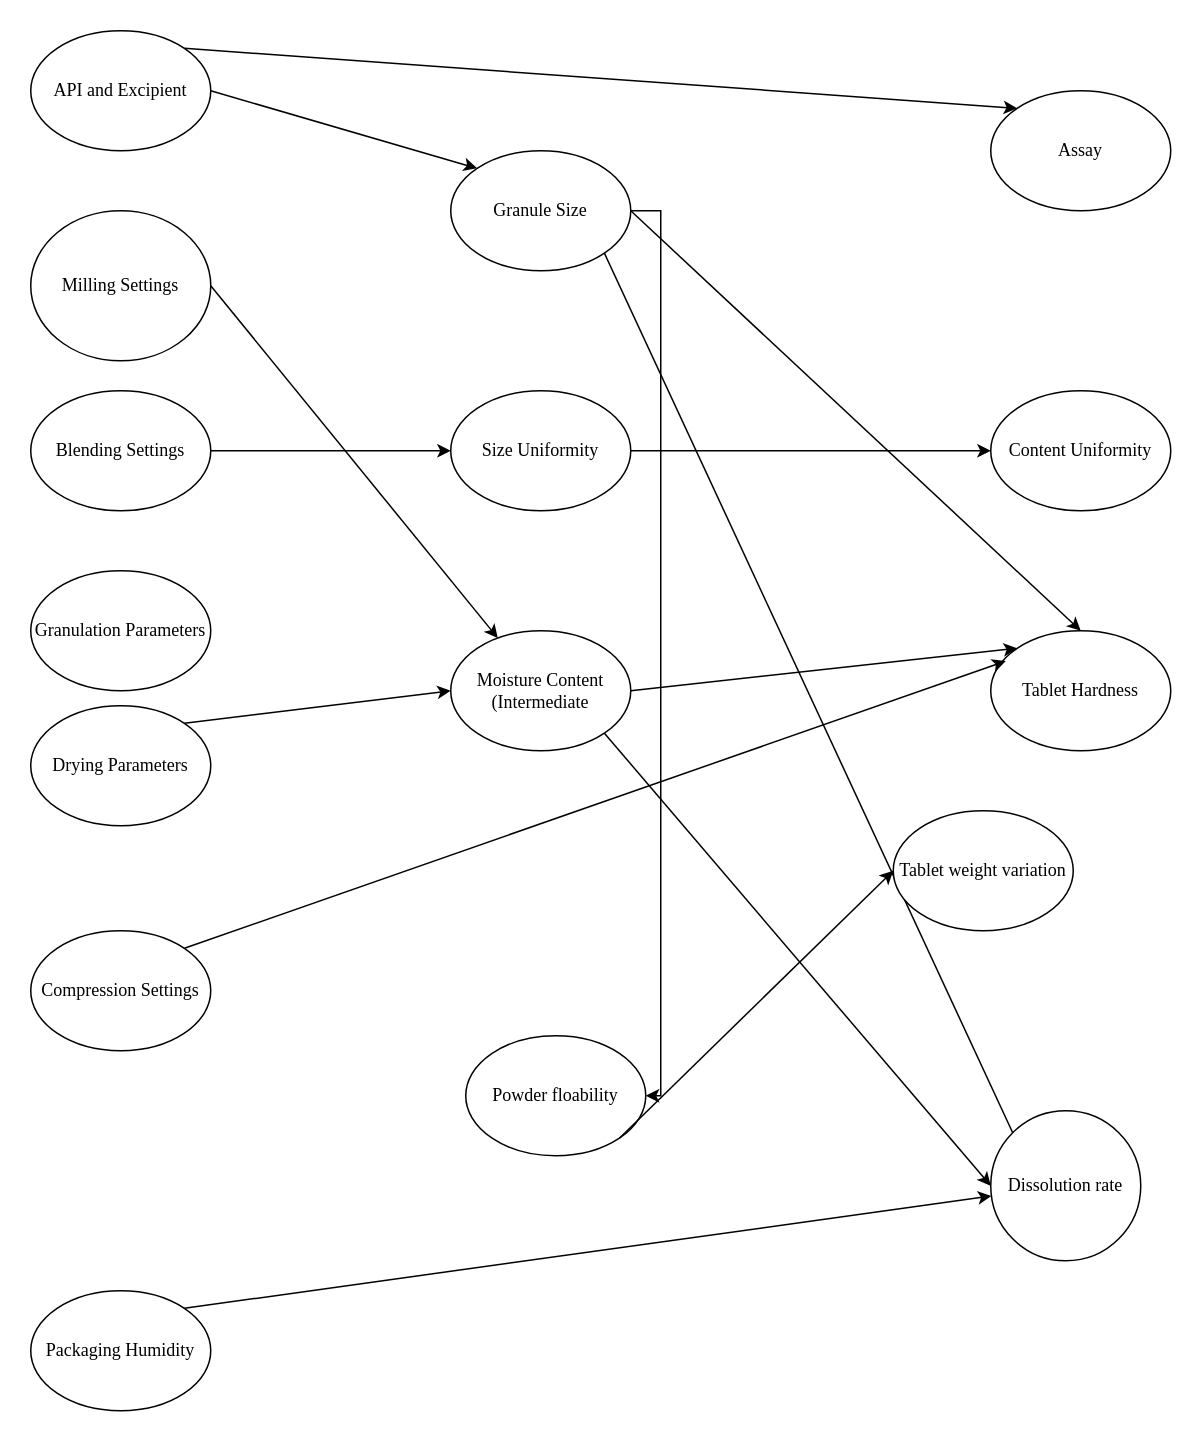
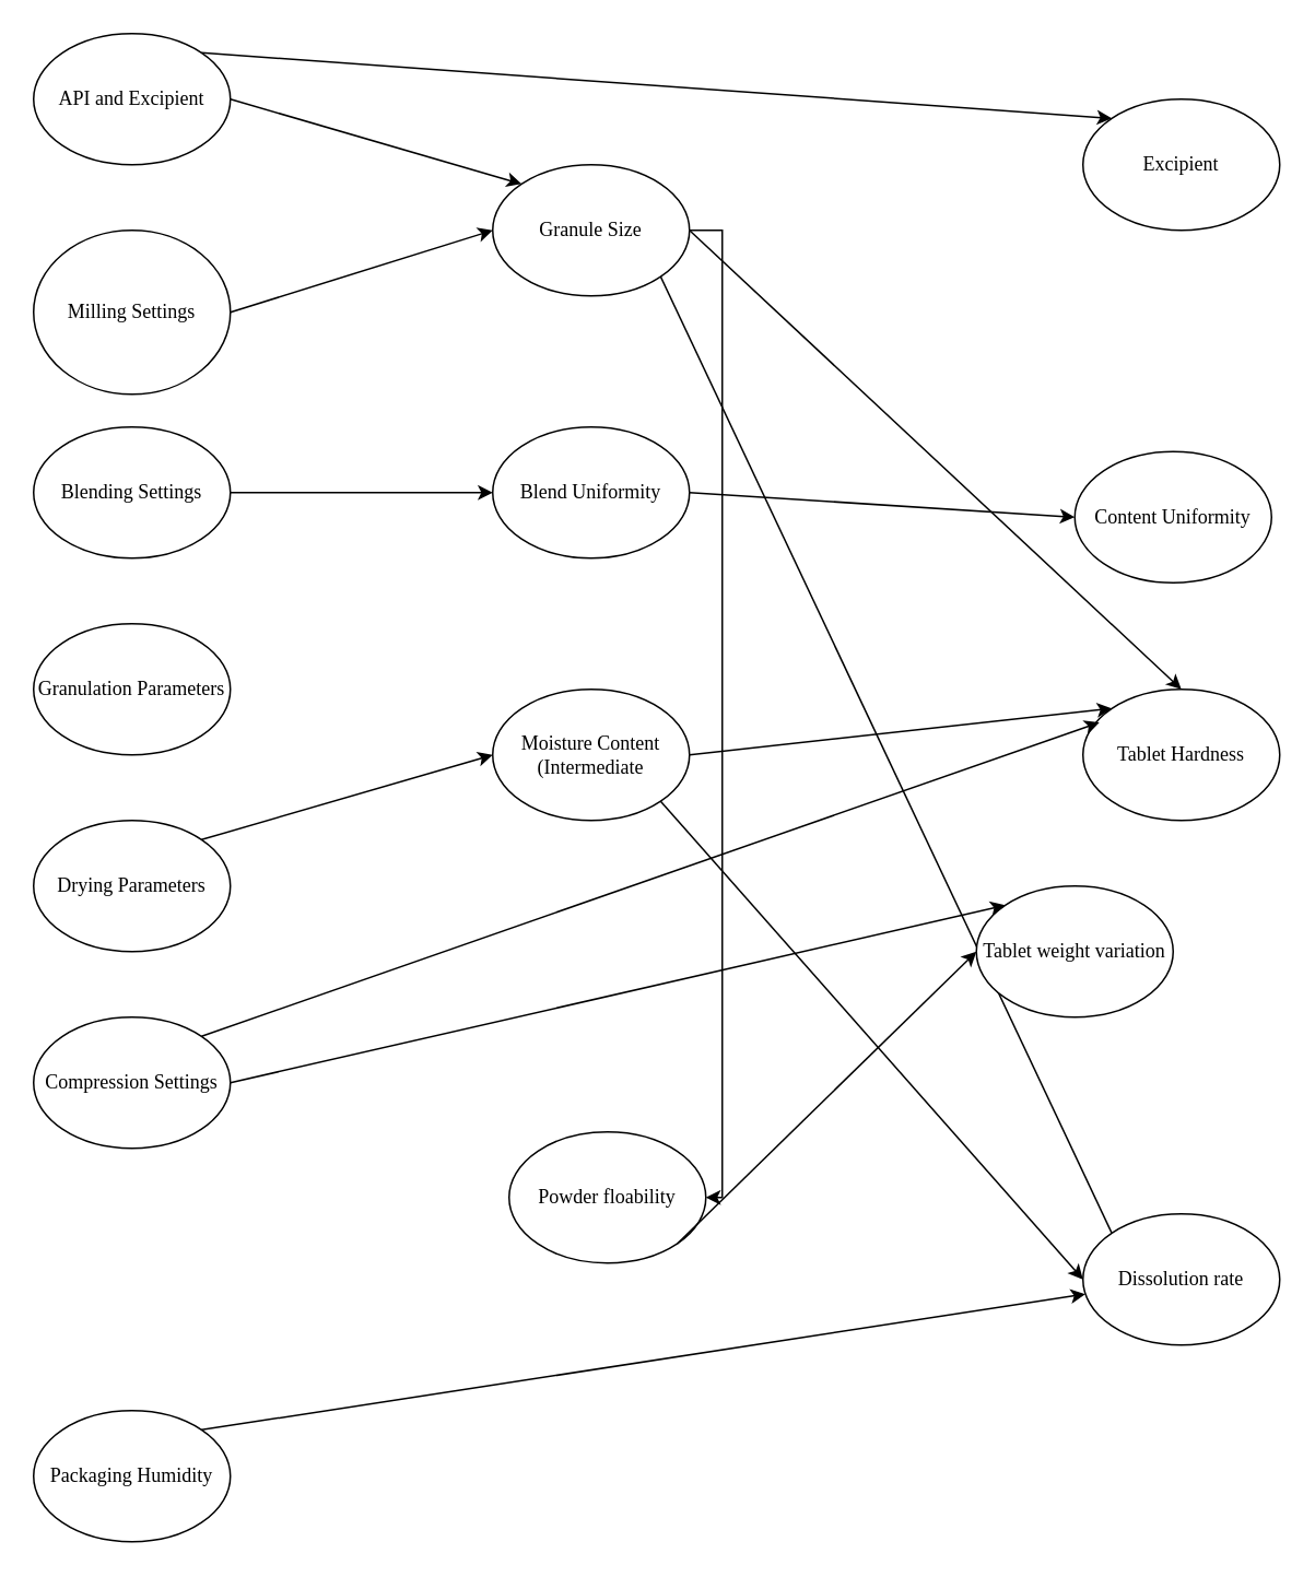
  <mxCell id="0" />
  <mxCell id="1" parent="0" />
  <mxCell id="2" value="&lt;font&gt;API and Ex&lt;/font&gt;cipient" style="ellipse;whiteSpace=wrap;html=1;fillColor=light-dark(#FFFFFF,#3333FF);fontFamily=Times New Roman;" vertex="1" parent="1"><mxGeometry x="20" y="20" width="120" height="80" as="geometry" /></mxCell>
  <mxCell id="3" value="&lt;font&gt;Milling S&lt;/font&gt;ettings" style="ellipse;whiteSpace=wrap;html=1;fillColor=light-dark(#FFFFFF,#3333FF);fontFamily=Times New Roman;" vertex="1" parent="1"><mxGeometry x="20" y="140" width="120" height="100" as="geometry" /></mxCell>
  <mxCell id="4" value="Blending Settings" style="ellipse;whiteSpace=wrap;html=1;fillColor=light-dark(#FFFFFF,#3333FF);fontFamily=Times New Roman;" vertex="1" parent="1"><mxGeometry x="20" y="260" width="120" height="80" as="geometry" /></mxCell>
  <mxCell id="5" value="Granulation Parameters" style="ellipse;whiteSpace=wrap;html=1;fillColor=light-dark(#FFFFFF,#3333FF);fontFamily=Times New Roman;" vertex="1" parent="1"><mxGeometry x="20" y="380" width="120" height="80" as="geometry" /></mxCell>
- <mxCell id="6" value="Drying Parameters" style="ellipse;whiteSpace=wrap;html=1;fillColor=light-dark(#FFFFFF,#3333FF);fontFamily=Times New Roman;" vertex="1" parent="1"><mxGeometry x="20" y="470" width="120" height="80" as="geometry" /></mxCell>
+ <mxCell id="6" value="Drying Parameters" style="ellipse;whiteSpace=wrap;html=1;fillColor=light-dark(#FFFFFF,#3333FF);fontFamily=Times New Roman;" vertex="1" parent="1"><mxGeometry x="20" y="500" width="120" height="80" as="geometry" /></mxCell>
  <mxCell id="7" value="Compression Settings" style="ellipse;whiteSpace=wrap;html=1;fillColor=light-dark(#FFFFFF,#3333FF);fontFamily=Times New Roman;" vertex="1" parent="1"><mxGeometry x="20" y="620" width="120" height="80" as="geometry" /></mxCell>
  <mxCell id="8" style="rounded=0;orthogonalLoop=1;jettySize=auto;html=1;exitX=1;exitY=1;exitDx=0;exitDy=0;entryX=0;entryY=0;entryDx=0;entryDy=0;endArrow=none;" edge="1" parent="1" source="9" target="15"><mxGeometry relative="1" as="geometry"><mxPoint x="390" y="230" as="targetPoint" /></mxGeometry></mxCell>
  <mxCell id="9" value="Granule Size" style="ellipse;whiteSpace=wrap;html=1;fillColor=light-dark(#FFFFFF,#999900);fontFamily=Times New Roman;" vertex="1" parent="1"><mxGeometry x="300" y="100" width="120" height="80" as="geometry" /></mxCell>
- <mxCell id="10" value="Size Uniformity" style="ellipse;whiteSpace=wrap;html=1;fillColor=light-dark(#FFFFFF,#999900);fontFamily=Times New Roman;" vertex="1" parent="1"><mxGeometry x="300" y="260" width="120" height="80" as="geometry" /></mxCell>
+ <mxCell id="10" value="Blend Uniformity" style="ellipse;whiteSpace=wrap;html=1;fillColor=light-dark(#FFFFFF,#999900);fontFamily=Times New Roman;" vertex="1" parent="1"><mxGeometry x="300" y="260" width="120" height="80" as="geometry" /></mxCell>
  <mxCell id="11" value="&lt;span style=&quot;line-height: 107%;&quot;&gt;Moisture Content (Intermediate&lt;/span&gt;" style="ellipse;whiteSpace=wrap;html=1;fillColor=light-dark(#FFFFFF,#999900);fontFamily=Times New Roman;fontSize=12;" vertex="1" parent="1"><mxGeometry x="300" y="420" width="120" height="80" as="geometry" /></mxCell>
  <mxCell id="12" value="Tablet Hardness" style="ellipse;whiteSpace=wrap;html=1;fillColor=light-dark(#FFFFFF,#00FF00);fontFamily=Times New Roman;" vertex="1" parent="1"><mxGeometry x="660" y="420" width="120" height="80" as="geometry" /></mxCell>
- <mxCell id="13" value="Assay" style="ellipse;whiteSpace=wrap;html=1;fillColor=light-dark(#FFFFFF,#00FF00);fontFamily=Times New Roman;" vertex="1" parent="1"><mxGeometry x="660" y="60" width="120" height="80" as="geometry" /></mxCell>
- <mxCell id="14" value="Content Uniformity" style="ellipse;whiteSpace=wrap;html=1;fillColor=light-dark(#FFFFFF,#00FF00);fontFamily=Times New Roman;" vertex="1" parent="1"><mxGeometry x="660" y="260" width="120" height="80" as="geometry" /></mxCell>
- <mxCell id="15" value="Dissolution rate" style="ellipse;whiteSpace=wrap;html=1;fillColor=light-dark(#FFFFFF,#00FF00);fontFamily=Times New Roman;" vertex="1" parent="1"><mxGeometry x="660" y="740" width="100" height="100" as="geometry" /></mxCell>
+ <mxCell id="13" value="Excipient" style="ellipse;whiteSpace=wrap;html=1;fillColor=light-dark(#FFFFFF,#00FF00);fontFamily=Times New Roman;" vertex="1" parent="1"><mxGeometry x="660" y="60" width="120" height="80" as="geometry" /></mxCell>
+ <mxCell id="14" value="Content Uniformity" style="ellipse;whiteSpace=wrap;html=1;fillColor=light-dark(#FFFFFF,#00FF00);fontFamily=Times New Roman;" vertex="1" parent="1"><mxGeometry x="655" y="275" width="120" height="80" as="geometry" /></mxCell>
+ <mxCell id="15" value="Dissolution rate" style="ellipse;whiteSpace=wrap;html=1;fillColor=light-dark(#FFFFFF,#00FF00);fontFamily=Times New Roman;" vertex="1" parent="1"><mxGeometry x="660" y="740" width="120" height="80" as="geometry" /></mxCell>
  <mxCell id="16" value="&lt;div&gt;Packaging Humidity&lt;/div&gt;" style="ellipse;whiteSpace=wrap;html=1;fillColor=light-dark(#FFFFFF,#3333FF);fontFamily=Times New Roman;" vertex="1" parent="1"><mxGeometry x="20" y="860" width="120" height="80" as="geometry" /></mxCell>
  <mxCell id="17" style="edgeStyle=orthogonalEdgeStyle;rounded=0;orthogonalLoop=1;jettySize=auto;html=1;exitX=0.5;exitY=1;exitDx=0;exitDy=0;" edge="1" parent="1" source="12" target="12"><mxGeometry relative="1" as="geometry" /></mxCell>
  <mxCell id="18" value="Powder floability" style="ellipse;whiteSpace=wrap;html=1;fillColor=light-dark(#FFFFFF,#999900);fontFamily=Times New Roman;fontSize=12;" vertex="1" parent="1"><mxGeometry x="310" y="690" width="120" height="80" as="geometry" /></mxCell>
  <mxCell id="19" value="Tablet weight variation" style="ellipse;whiteSpace=wrap;html=1;fillColor=light-dark(#FFFFFF,#00FF00);fontFamily=Times New Roman;fontSize=12;" vertex="1" parent="1"><mxGeometry x="595" y="540" width="120" height="80" as="geometry" /></mxCell>
- <mxCell id="20" value="" style="endArrow=classic;html=1;rounded=0;exitX=1;exitY=0.5;exitDx=0;exitDy=0;" edge="1" parent="1" source="3" target="11"><mxGeometry width="50" height="50" relative="1" as="geometry"><mxPoint x="240" y="250" as="sourcePoint" /><mxPoint x="290" y="200" as="targetPoint" /></mxGeometry></mxCell>
+ <mxCell id="20" value="" style="endArrow=classic;html=1;rounded=0;exitX=1;exitY=0.5;exitDx=0;exitDy=0;entryX=0;entryY=0.5;entryDx=0;entryDy=0;" edge="1" parent="1" source="3" target="9"><mxGeometry width="50" height="50" relative="1" as="geometry"><mxPoint x="240" y="250" as="sourcePoint" /><mxPoint x="290" y="200" as="targetPoint" /></mxGeometry></mxCell>
  <mxCell id="21" value="" style="endArrow=classic;html=1;rounded=0;exitX=1;exitY=0.5;exitDx=0;exitDy=0;entryX=0;entryY=0.5;entryDx=0;entryDy=0;" edge="1" parent="1" source="4" target="10"><mxGeometry width="50" height="50" relative="1" as="geometry"><mxPoint x="130" y="300" as="sourcePoint" /><mxPoint x="290" y="260" as="targetPoint" /></mxGeometry></mxCell>
  <mxCell id="22" value="" style="endArrow=classic;html=1;rounded=0;exitX=1;exitY=0;exitDx=0;exitDy=0;entryX=0;entryY=0.5;entryDx=0;entryDy=0;" edge="1" parent="1" source="6" target="11"><mxGeometry width="50" height="50" relative="1" as="geometry"><mxPoint x="190" y="590" as="sourcePoint" /><mxPoint x="350" y="550" as="targetPoint" /></mxGeometry></mxCell>
  <mxCell id="23" value="" style="endArrow=classic;html=1;rounded=0;exitX=1;exitY=0;exitDx=0;exitDy=0;entryX=0.083;entryY=0.253;entryDx=0;entryDy=0;entryPerimeter=0;" edge="1" parent="1" source="7" target="12"><mxGeometry width="50" height="50" relative="1" as="geometry"><mxPoint x="150" y="680" as="sourcePoint" /><mxPoint x="310" y="640" as="targetPoint" /></mxGeometry></mxCell>
  <mxCell id="24" value="" style="endArrow=classic;html=1;rounded=0;exitX=1;exitY=0;exitDx=0;exitDy=0;" edge="1" parent="1" source="16" target="15"><mxGeometry width="50" height="50" relative="1" as="geometry"><mxPoint x="330" y="780" as="sourcePoint" /><mxPoint x="490" y="740" as="targetPoint" /></mxGeometry></mxCell>
  <mxCell id="25" value="" style="endArrow=classic;html=1;rounded=0;edgeStyle=orthogonalEdgeStyle;exitX=1;exitY=0.5;exitDx=0;exitDy=0;entryX=1;entryY=0.5;entryDx=0;entryDy=0;" edge="1" parent="1" source="9" target="18"><mxGeometry width="50" height="50" relative="1" as="geometry"><mxPoint x="410" y="380" as="sourcePoint" /><mxPoint x="460" y="330" as="targetPoint" /></mxGeometry></mxCell>
  <mxCell id="26" value="" style="endArrow=classic;html=1;rounded=0;exitX=1;exitY=0.5;exitDx=0;exitDy=0;entryX=0.5;entryY=0;entryDx=0;entryDy=0;" edge="1" parent="1" source="9" target="12"><mxGeometry width="50" height="50" relative="1" as="geometry"><mxPoint x="410" y="200" as="sourcePoint" /><mxPoint x="620" y="580" as="targetPoint" /></mxGeometry></mxCell>
  <mxCell id="27" value="" style="endArrow=classic;html=1;rounded=0;entryX=0;entryY=0.5;entryDx=0;entryDy=0;exitX=1;exitY=0.5;exitDx=0;exitDy=0;" edge="1" parent="1" source="10" target="14"><mxGeometry width="50" height="50" relative="1" as="geometry"><mxPoint x="410" y="290" as="sourcePoint" /><mxPoint x="460" y="240" as="targetPoint" /></mxGeometry></mxCell>
  <mxCell id="28" value="" style="endArrow=classic;html=1;rounded=0;exitX=1;exitY=0.5;exitDx=0;exitDy=0;entryX=0;entryY=0;entryDx=0;entryDy=0;" edge="1" parent="1" source="11" target="12"><mxGeometry width="50" height="50" relative="1" as="geometry"><mxPoint x="410" y="590" as="sourcePoint" /><mxPoint x="460" y="540" as="targetPoint" /></mxGeometry></mxCell>
  <mxCell id="29" value="" style="endArrow=classic;html=1;rounded=0;exitX=1;exitY=1;exitDx=0;exitDy=0;entryX=0;entryY=0.5;entryDx=0;entryDy=0;" edge="1" parent="1" source="11" target="15"><mxGeometry width="50" height="50" relative="1" as="geometry"><mxPoint x="410" y="420" as="sourcePoint" /><mxPoint x="460" y="370" as="targetPoint" /></mxGeometry></mxCell>
  <mxCell id="30" value="" style="endArrow=classic;html=1;rounded=0;exitX=1;exitY=1;exitDx=0;exitDy=0;entryX=0;entryY=0.5;entryDx=0;entryDy=0;" edge="1" parent="1" source="18" target="19"><mxGeometry width="50" height="50" relative="1" as="geometry"><mxPoint x="450" y="790" as="sourcePoint" /><mxPoint x="500" y="740" as="targetPoint" /></mxGeometry></mxCell>
  <mxCell id="31" value="" style="endArrow=classic;html=1;rounded=0;exitX=1;exitY=0.5;exitDx=0;exitDy=0;entryX=0;entryY=0;entryDx=0;entryDy=0;" edge="1" parent="1" source="2" target="9"><mxGeometry width="50" height="50" relative="1" as="geometry"><mxPoint x="260" y="70" as="sourcePoint" /><mxPoint x="310" y="20" as="targetPoint" /></mxGeometry></mxCell>
+ <mxCell id="32" value="" style="endArrow=classic;html=1;rounded=0;exitX=1;exitY=0.5;exitDx=0;exitDy=0;entryX=0;entryY=0;entryDx=0;entryDy=0;" edge="1" parent="1" source="7" target="19"><mxGeometry width="50" height="50" relative="1" as="geometry"><mxPoint x="410" y="640" as="sourcePoint" /><mxPoint x="460" y="590" as="targetPoint" /></mxGeometry></mxCell>
  <mxCell id="33" value="" style="endArrow=classic;html=1;rounded=0;exitX=1;exitY=0;exitDx=0;exitDy=0;entryX=0;entryY=0;entryDx=0;entryDy=0;" edge="1" parent="1" source="2" target="13"><mxGeometry width="50" height="50" relative="1" as="geometry"><mxPoint x="410" y="140" as="sourcePoint" /><mxPoint x="460" y="90" as="targetPoint" /></mxGeometry></mxCell>
